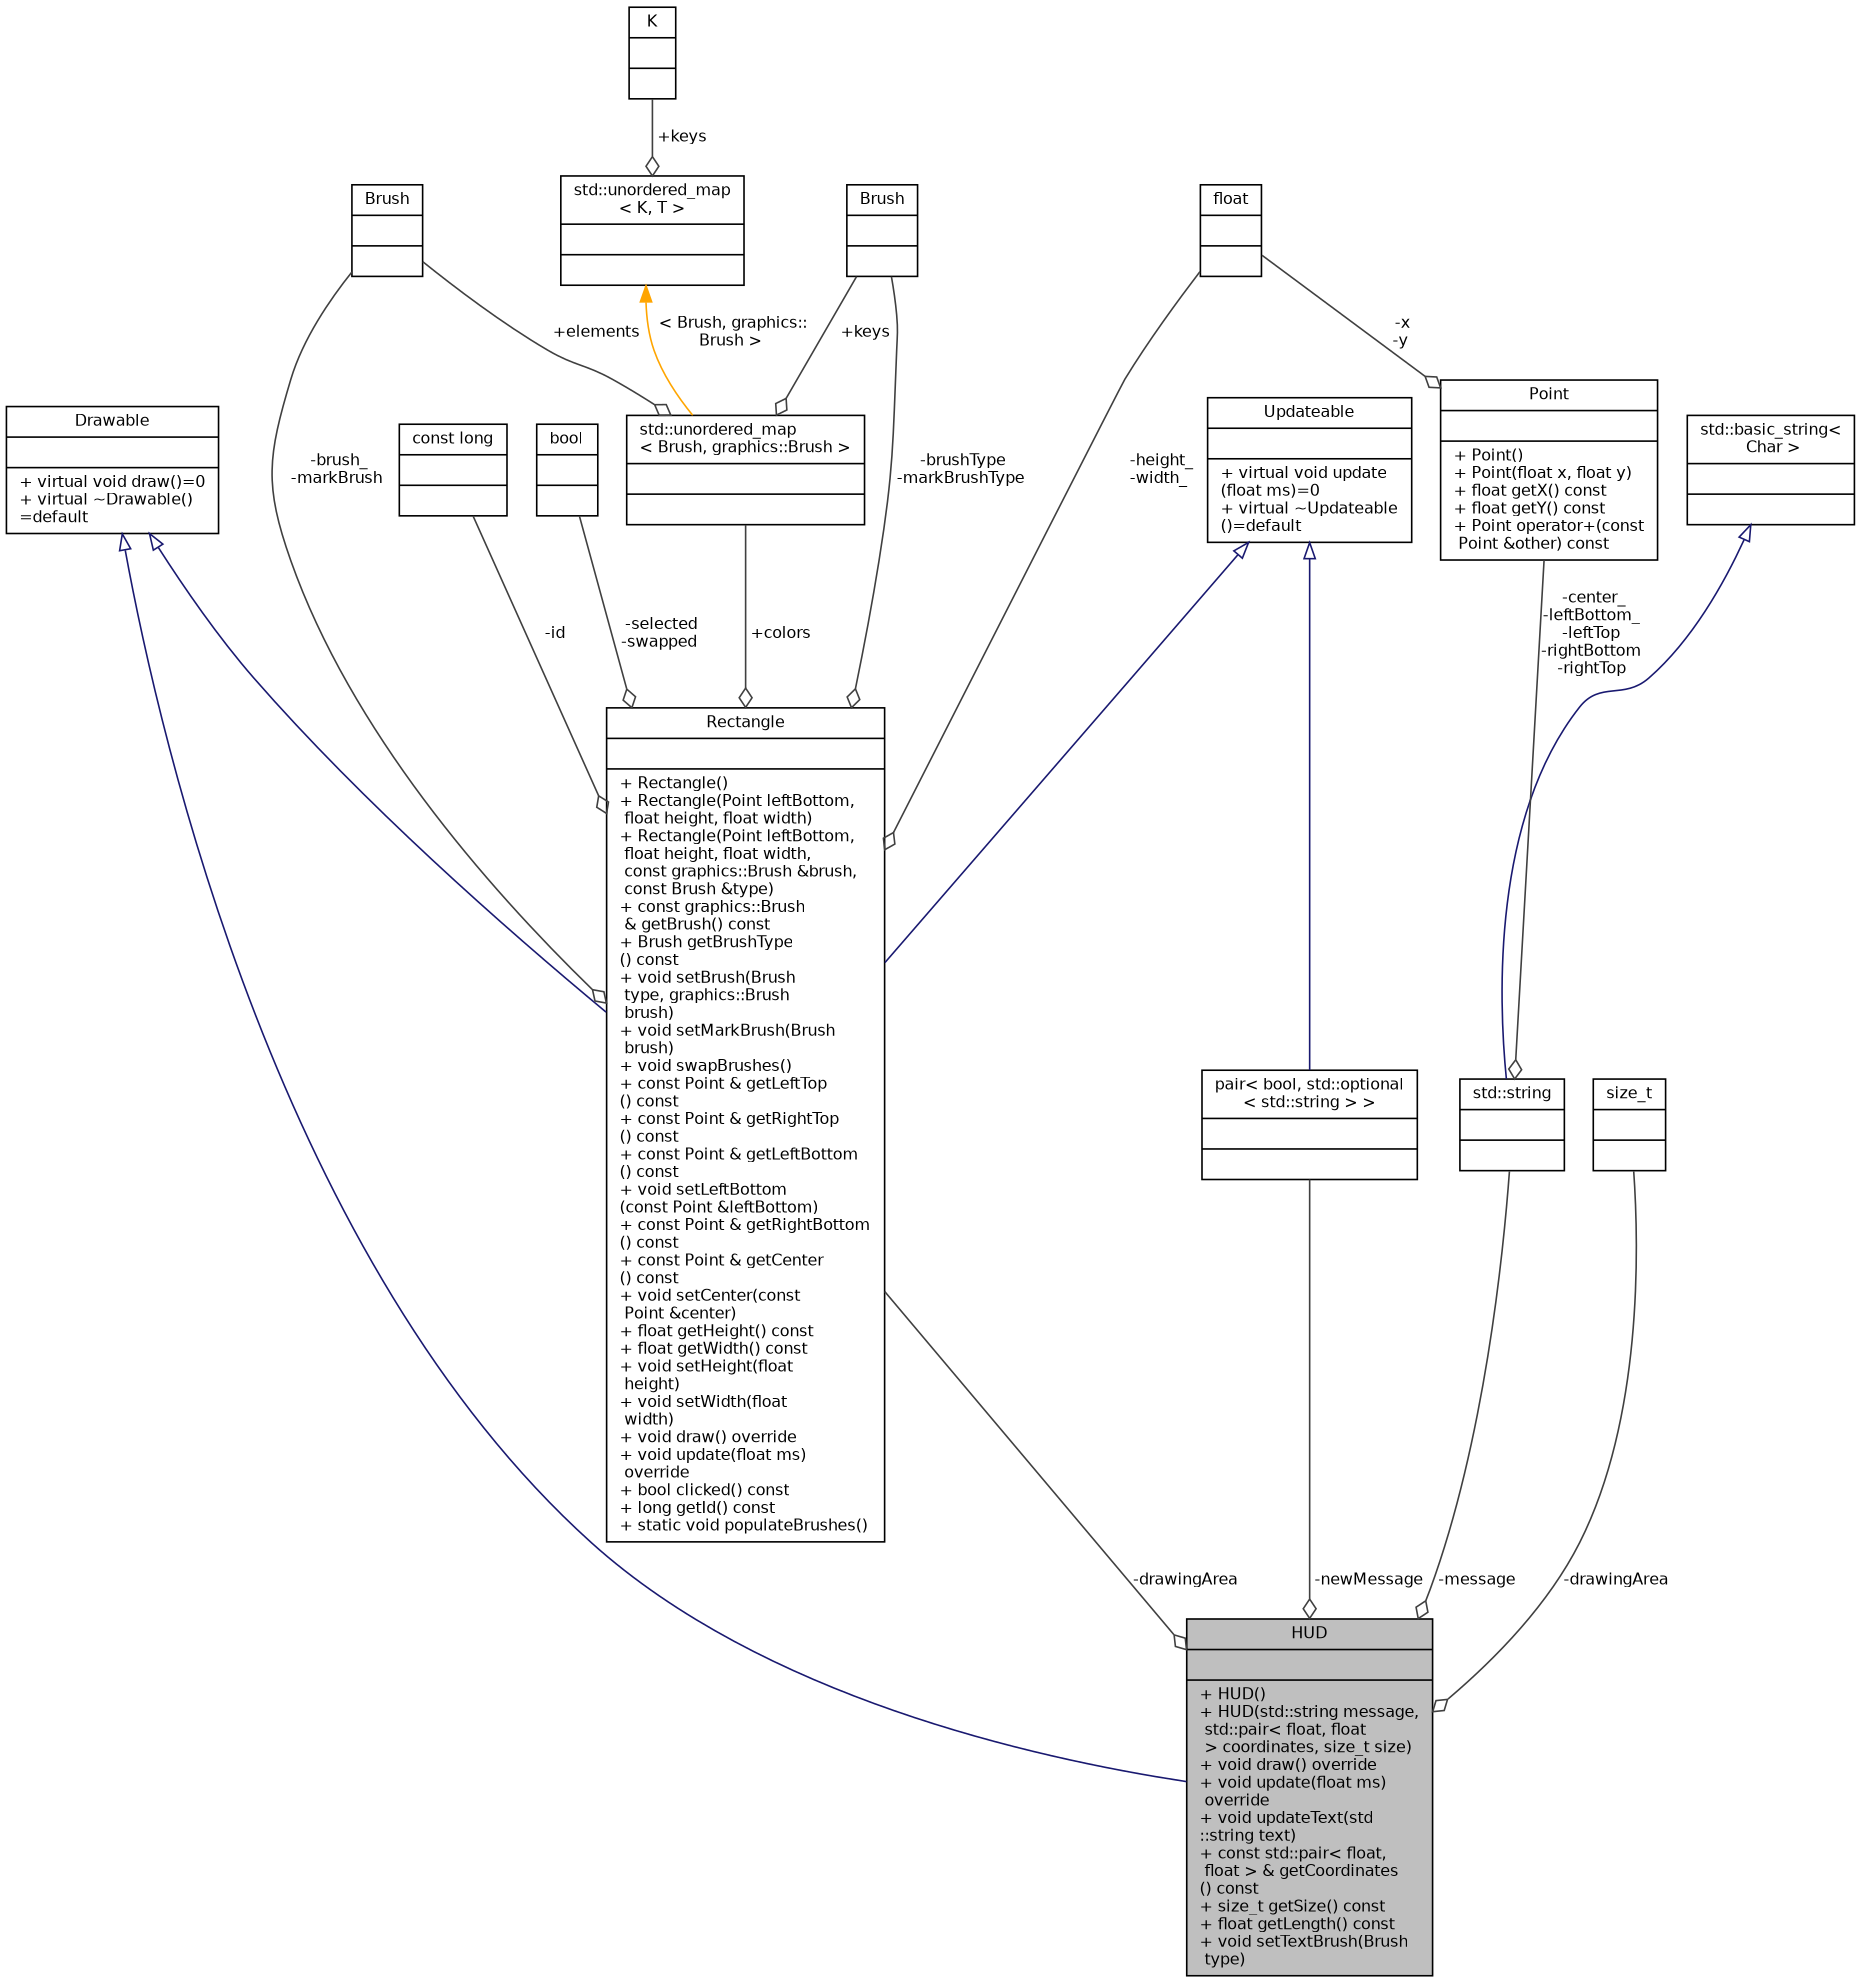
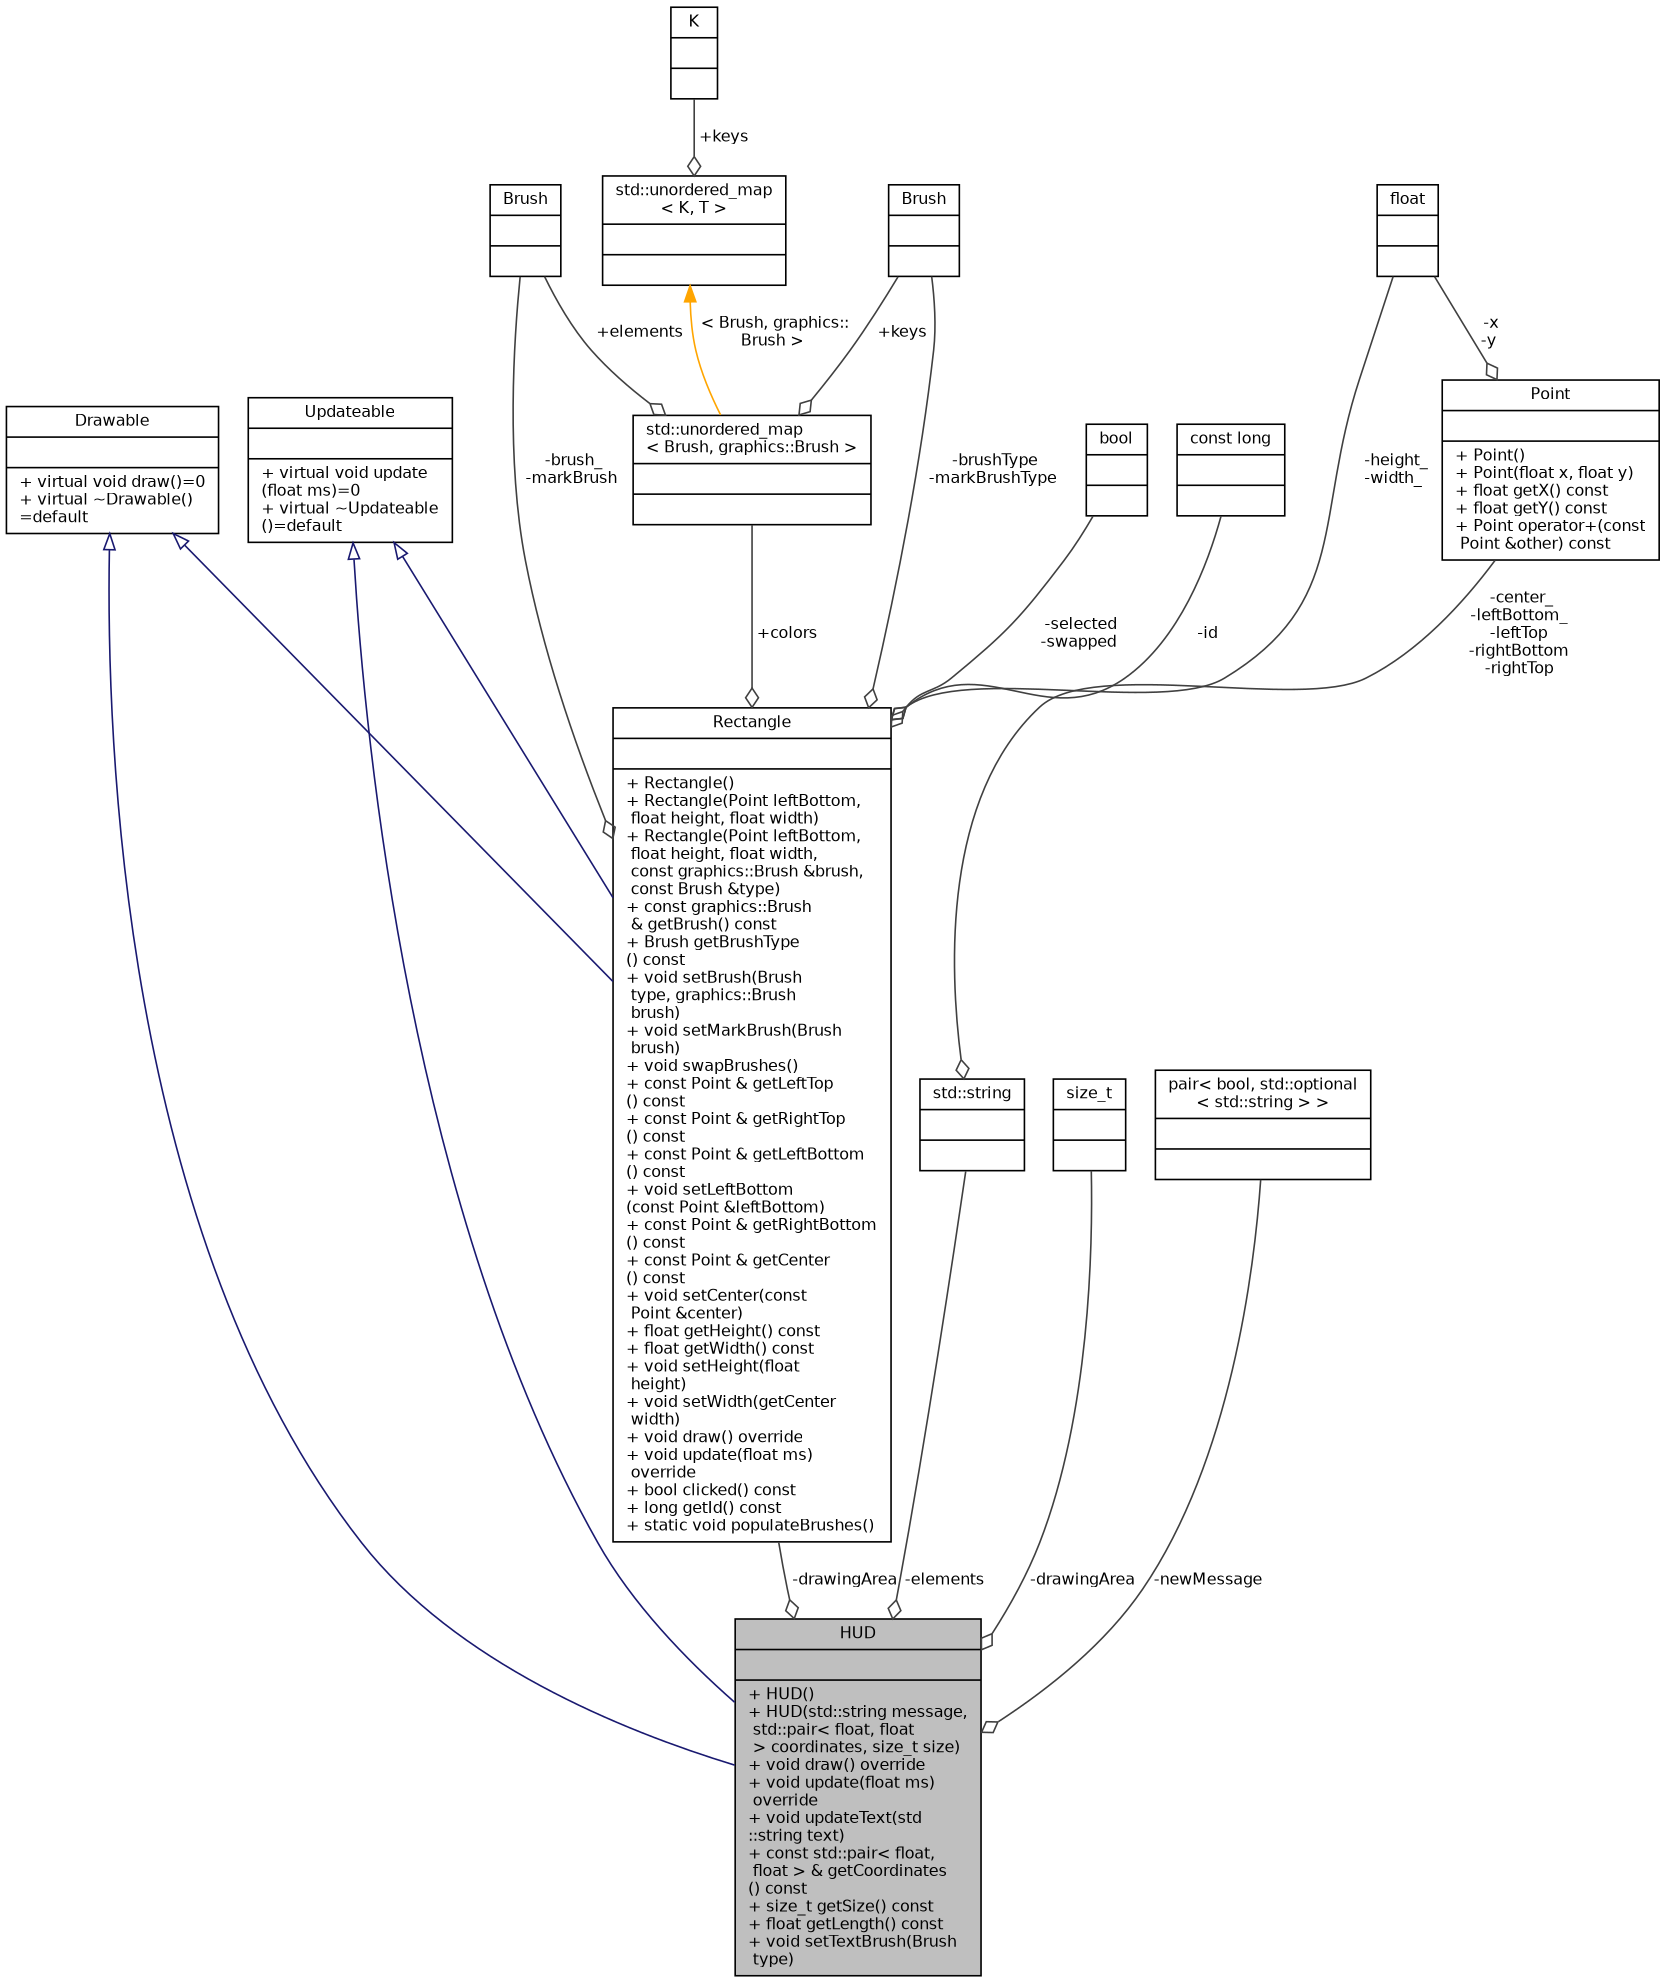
  digraph {
    node [color=black fontname=Helvetica fontsize=10 shape=record]
    edge [color=grey25 fontname=Helvetica fontsize=10 labelfontname=Helvetica labelfontsize=10 style=solid arrowhead=odiamond]
    n1 [fillcolor=grey75 fontcolor=black height=0.2 label="{HUD\n||+  HUD()\l+  HUD(std::string message,\l std::pair\< float, float\l \> coordinates, size_t size)\l+ void draw() override\l+ void update(float ms)\l override\l+ void updateText(std\l::string text)\l+ const std::pair\< float,\l float \> & getCoordinates\l() const\l+ size_t getSize() const\l+ float getLength() const\l+ void setTextBrush(Brush\l type)\l}" style=filled width=0.4]
    n2 [height=0.2 label="{Drawable\n||+ virtual void draw()=0\l+ virtual ~Drawable()\l=default\l}" width=0.4]
-   n3 [height=0.2 label="{Rectangle\n||+  Rectangle()\l+  Rectangle(Point leftBottom,\l float height, float width)\l+  Rectangle(Point leftBottom,\l float height, float width,\l const graphics::Brush &brush,\l const Brush &type)\l+ const graphics::Brush\l & getBrush() const\l+ Brush getBrushType\l() const\l+ void setBrush(Brush\l type, graphics::Brush\l brush)\l+ void setMarkBrush(Brush\l brush)\l+ void swapBrushes()\l+ const Point & getLeftTop\l() const\l+ const Point & getRightTop\l() const\l+ const Point & getLeftBottom\l() const\l+ void setLeftBottom\l(const Point &leftBottom)\l+ const Point & getRightBottom\l() const\l+ const Point & getCenter\l() const\l+ void setCenter(const\l Point &center)\l+ float getHeight() const\l+ float getWidth() const\l+ void setHeight(float\l height)\l+ void setWidth(float\l width)\l+ void draw() override\l+ void update(float ms)\l override\l+ bool clicked() const\l+ long getId() const\l+ static void populateBrushes()\l}" width=0.4]
+   n3 [height=0.2 label="{Rectangle\n||+  Rectangle()\l+  Rectangle(Point leftBottom,\l float height, float width)\l+  Rectangle(Point leftBottom,\l float height, float width,\l const graphics::Brush &brush,\l const Brush &type)\l+ const graphics::Brush\l & getBrush() const\l+ Brush getBrushType\l() const\l+ void setBrush(Brush\l type, graphics::Brush\l brush)\l+ void setMarkBrush(Brush\l brush)\l+ void swapBrushes()\l+ const Point & getLeftTop\l() const\l+ const Point & getRightTop\l() const\l+ const Point & getLeftBottom\l() const\l+ void setLeftBottom\l(const Point &leftBottom)\l+ const Point & getRightBottom\l() const\l+ const Point & getCenter\l() const\l+ void setCenter(const\l Point &center)\l+ float getHeight() const\l+ float getWidth() const\l+ void setHeight(float\l height)\l+ void setWidth(getCenter\l width)\l+ void draw() override\l+ void update(float ms)\l override\l+ bool clicked() const\l+ long getId() const\l+ static void populateBrushes()\l}" width=0.4]
    n4 [height=0.2 label="{Updateable\n||+ virtual void update\l(float ms)=0\l+ virtual ~Updateable\l()=default\l}" width=0.4]
    n5 [height=0.2 label="{std::string\n||}" width=0.4]
-   n6 [height=0.2 label="{std::basic_string\<\l Char \>\n||}" width=0.4]
    n7 [height=0.2 label="{size_t\n||}" width=0.4]
    n8 [height=0.2 label="{std::unordered_map\l\< Brush, graphics::Brush \>\n||}" width=0.4]
    n9 [height=0.2 label="{Brush\n||}" width=0.4]
    n10 [height=0.2 label="{Brush\n||}" width=0.4]
    n11 [height=0.2 label="{std::unordered_map\l\< K, T \>\n||}" width=0.4]
    n12 [height=0.2 label="{K\n||}" width=0.4]
    n13 [height=0.2 label="{Point\n||+  Point()\l+  Point(float x, float y)\l+ float getX() const\l+ float getY() const\l+ Point operator+(const\l Point &other) const\l}" width=0.4]
    n14 [height=0.2 label="{float\n||}" width=0.4]
    n15 [height=0.2 label="{bool\n||}" width=0.4]
    n16 [height=0.2 label="{const long\n||}" width=0.4]
    n17 [height=0.2 label="{pair\< bool, std::optional\l\< std::string \> \>\n||}" width=0.4]
    n2 -> n1 [arrowtail=onormal color=midnightblue dir=back arrowhead=""]
    n2 -> n3 [arrowtail=onormal color=midnightblue dir=back arrowhead=""]
    n3 -> n1 [label=" -drawingArea"]
-   n4 -> n17 [arrowtail=onormal color=midnightblue dir=back arrowhead=""]
+   n4 -> n1 [arrowtail=onormal color=midnightblue dir=back arrowhead=""]
    n4 -> n3 [arrowtail=onormal color=midnightblue dir=back arrowhead=""]
-   n5 -> n1 [label=" -message"]
-   n6 -> n5 [arrowtail=onormal color=midnightblue dir=back arrowhead=""]
+   n5 -> n1 [label=" -elements"]
    n7 -> n1 [label=" -drawingArea"]
    n8 -> n3 [label=" +colors"]
    n9 -> n3 [label=" -brushType\n-markBrushType"]
    n9 -> n8 [label=" +keys"]
    n10 -> n3 [label=" -brush_\n-markBrush"]
    n10 -> n8 [label=" +elements"]
    n11 -> n8 [color=orange dir=back label=" \< Brush, graphics::\lBrush \>" arrowhead=""]
    n12 -> n11 [label=" +keys"]
    n13 -> n5 [label=" -center_\n-leftBottom_\n-leftTop\n-rightBottom\n-rightTop"]
    n14 -> n3 [label=" -height_\n-width_"]
    n14 -> n13 [label=" -x\n-y"]
    n15 -> n3 [label=" -selected\n-swapped"]
    n16 -> n3 [label=" -id"]
    n17 -> n1 [label=" -newMessage"]
  }
